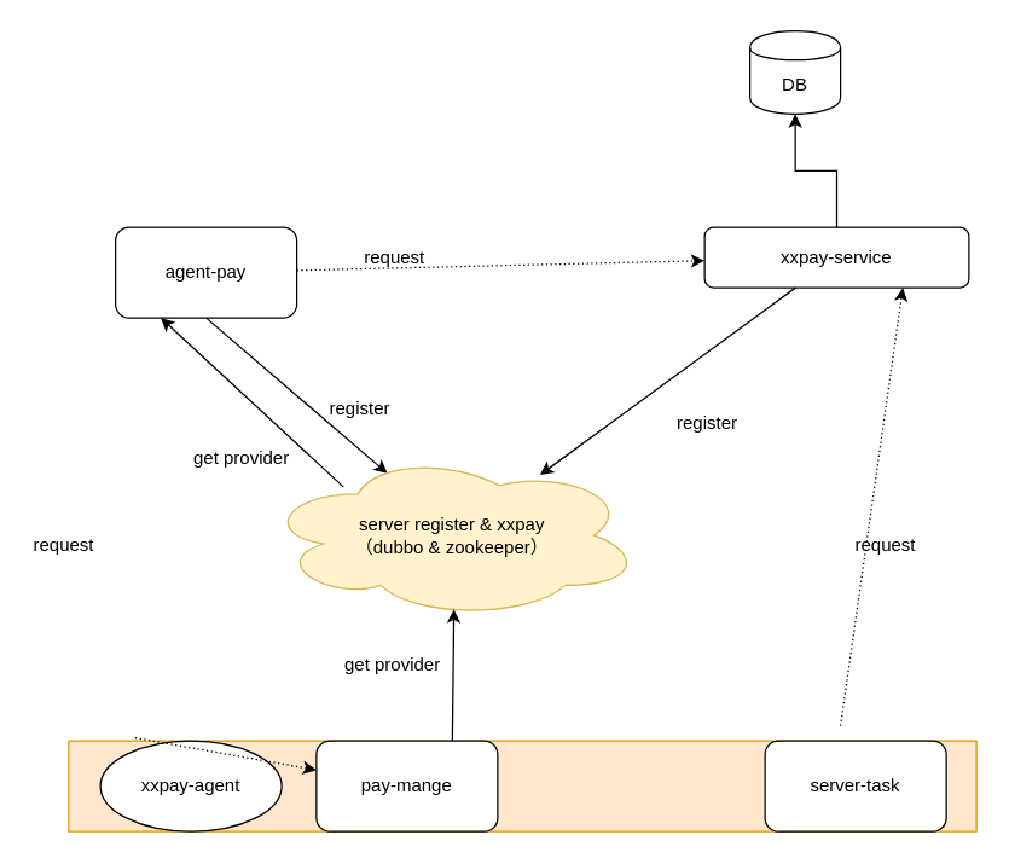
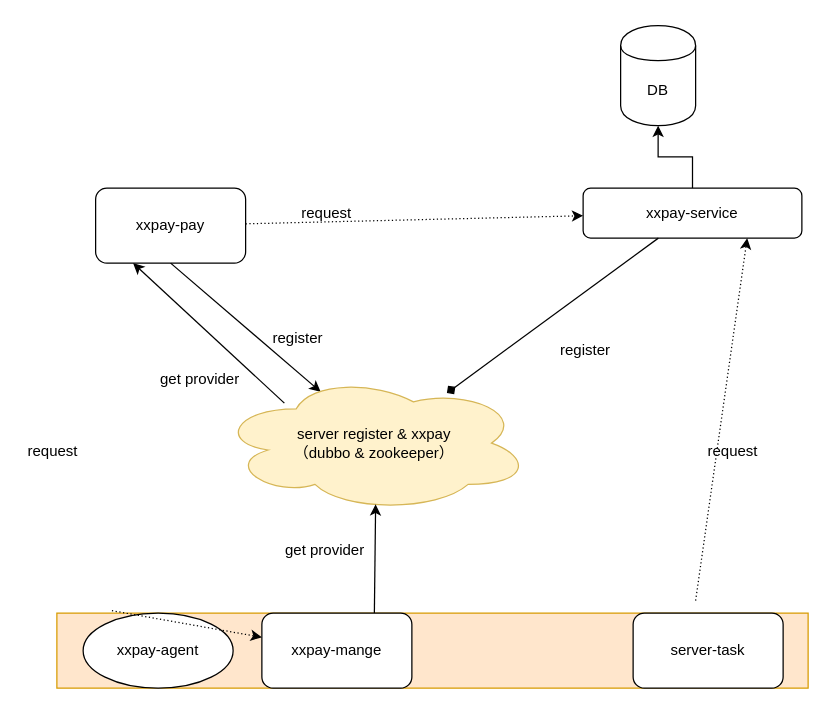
  <mxCell id="0" />
  <mxCell id="1" parent="0" />
  <mxCell id="2" value="" style="rounded=0;whiteSpace=wrap;html=1;fillColor=#ffe6cc;strokeColor=#d79b00;" parent="1" vertex="1"><mxGeometry x="45" y="490" width="601" height="60" as="geometry" /></mxCell>
  <mxCell id="3" style="edgeStyle=orthogonalEdgeStyle;rounded=0;orthogonalLoop=1;jettySize=auto;html=1;exitX=0.5;exitY=0;exitDx=0;exitDy=0;entryX=0.5;entryY=1;entryDx=0;entryDy=0;" edge="1" parent="1" source="4" target="24"><mxGeometry relative="1" as="geometry" /></mxCell>
  <mxCell id="4" value="xxpay-service" style="rounded=1;whiteSpace=wrap;html=1;" parent="1" vertex="1"><mxGeometry x="466" y="150" width="175" height="40" as="geometry" /></mxCell>
- <mxCell id="5" value="agent-pay" style="rounded=1;whiteSpace=wrap;html=1;" parent="1" vertex="1"><mxGeometry x="76" y="150" width="120" height="60" as="geometry" /></mxCell>
+ <mxCell id="5" value="xxpay-pay" style="rounded=1;whiteSpace=wrap;html=1;" parent="1" vertex="1"><mxGeometry x="76" y="150" width="120" height="60" as="geometry" /></mxCell>
  <mxCell id="6" value="" style="endArrow=classic;html=1;exitX=0.5;exitY=1;exitDx=0;exitDy=0;entryX=0.328;entryY=0.127;entryDx=0;entryDy=0;entryPerimeter=0;" parent="1" source="5" target="7" edge="1"><mxGeometry width="50" height="50" relative="1" as="geometry"><mxPoint x="266" y="70" as="sourcePoint" /><mxPoint x="246" y="420" as="targetPoint" /></mxGeometry></mxCell>
  <mxCell id="7" value="server register &amp;amp; xxpay&lt;br&gt;（dubbo &amp;amp; zookeeper）" style="ellipse;shape=cloud;whiteSpace=wrap;html=1;fillColor=#fff2cc;strokeColor=#d6b656;" parent="1" vertex="1"><mxGeometry x="174" y="299" width="250" height="110" as="geometry" /></mxCell>
- <mxCell id="8" value="" style="endArrow=classic;html=1;entryX=0.732;entryY=0.136;entryDx=0;entryDy=0;entryPerimeter=0;" parent="1" source="4" target="7" edge="1"><mxGeometry width="50" height="50" relative="1" as="geometry"><mxPoint x="76" y="620" as="sourcePoint" /><mxPoint x="126" y="570" as="targetPoint" /></mxGeometry></mxCell>
+ <mxCell id="8" value="" style="endArrow=diamond;html=1;entryX=0.732;entryY=0.136;entryDx=0;entryDy=0;entryPerimeter=0;" parent="1" source="4" target="7" edge="1"><mxGeometry width="50" height="50" relative="1" as="geometry"><mxPoint x="76" y="620" as="sourcePoint" /><mxPoint x="126" y="570" as="targetPoint" /></mxGeometry></mxCell>
  <mxCell id="9" value="register" style="text;html=1;resizable=0;points=[];autosize=1;align=left;verticalAlign=top;spacingTop=-4;" parent="1" vertex="1"><mxGeometry x="446" y="270" width="60" height="20" as="geometry" /></mxCell>
  <mxCell id="10" value="register" style="text;html=1;resizable=0;points=[];autosize=1;align=left;verticalAlign=top;spacingTop=-4;" parent="1" vertex="1"><mxGeometry x="216" y="260" width="60" height="20" as="geometry" /></mxCell>
  <mxCell id="11" value="xxpay-agent" style="ellipse;whiteSpace=wrap;html=1;" parent="1" vertex="1"><mxGeometry x="66" y="490" width="120" height="60" as="geometry" /></mxCell>
  <mxCell id="12" value="" style="endArrow=classic;html=1;entryX=0.504;entryY=0.945;entryDx=0;entryDy=0;entryPerimeter=0;exitX=0.5;exitY=0;exitDx=0;exitDy=0;" parent="1" target="7" edge="1"><mxGeometry width="50" height="50" relative="1" as="geometry"><mxPoint x="299" y="490" as="sourcePoint" /><mxPoint x="346" y="420" as="targetPoint" /></mxGeometry></mxCell>
  <mxCell id="13" value="get provider" style="text;html=1;resizable=0;points=[];autosize=1;align=left;verticalAlign=top;spacingTop=-4;" parent="1" vertex="1"><mxGeometry x="226" y="430" width="80" height="20" as="geometry" /></mxCell>
  <mxCell id="14" value="" style="endArrow=classic;html=1;entryX=0.75;entryY=1;entryDx=0;entryDy=0;dashed=1;dashPattern=1 2;" parent="1" target="4" edge="1"><mxGeometry width="50" height="50" relative="1" as="geometry"><mxPoint x="556" y="480" as="sourcePoint" /><mxPoint x="76" y="570" as="targetPoint" /></mxGeometry></mxCell>
  <mxCell id="15" value="" style="endArrow=classic;html=1;dashed=1;dashPattern=1 2;exitX=0.192;exitY=-0.033;exitDx=0;exitDy=0;exitPerimeter=0;" parent="1" source="11" target="23" edge="1"><mxGeometry width="50" height="50" relative="1" as="geometry"><mxPoint x="76" y="270" as="sourcePoint" /><mxPoint x="126" y="220" as="targetPoint" /></mxGeometry></mxCell>
  <mxCell id="16" value="request" style="text;html=1;resizable=0;points=[];autosize=1;align=left;verticalAlign=top;spacingTop=-4;" parent="1" vertex="1"><mxGeometry x="20" y="351" width="60" height="20" as="geometry" /></mxCell>
  <mxCell id="17" value="request" style="text;html=1;resizable=0;points=[];autosize=1;align=left;verticalAlign=top;spacingTop=-4;" parent="1" vertex="1"><mxGeometry x="564" y="351" width="60" height="20" as="geometry" /></mxCell>
  <mxCell id="18" value="" style="endArrow=classic;html=1;entryX=0.25;entryY=1;entryDx=0;entryDy=0;exitX=0.212;exitY=0.209;exitDx=0;exitDy=0;exitPerimeter=0;" parent="1" source="7" target="5" edge="1"><mxGeometry width="50" height="50" relative="1" as="geometry"><mxPoint x="116" y="300" as="sourcePoint" /><mxPoint x="166" y="250" as="targetPoint" /></mxGeometry></mxCell>
  <mxCell id="19" value="get provider" style="text;html=1;resizable=0;points=[];autosize=1;align=left;verticalAlign=top;spacingTop=-4;" parent="1" vertex="1"><mxGeometry x="126" y="293" width="80" height="20" as="geometry" /></mxCell>
  <mxCell id="20" value="" style="endArrow=classic;html=1;dashed=1;dashPattern=1 2;" parent="1" source="5" target="4" edge="1"><mxGeometry width="50" height="50" relative="1" as="geometry"><mxPoint x="236" y="180" as="sourcePoint" /><mxPoint x="286" y="130" as="targetPoint" /></mxGeometry></mxCell>
  <mxCell id="21" value="request&lt;br&gt;" style="text;html=1;resizable=0;points=[];autosize=1;align=left;verticalAlign=top;spacingTop=-4;" parent="1" vertex="1"><mxGeometry x="239" y="160" width="60" height="20" as="geometry" /></mxCell>
  <mxCell id="22" value="server-task" style="rounded=1;whiteSpace=wrap;html=1;" parent="1" vertex="1"><mxGeometry x="506" y="490" width="120" height="60" as="geometry" /></mxCell>
- <mxCell id="23" value="pay-mange" style="rounded=1;whiteSpace=wrap;html=1;" parent="1" vertex="1"><mxGeometry x="209" y="490" width="120" height="60" as="geometry" /></mxCell>
- <mxCell id="24" value="DB" style="shape=cylinder;whiteSpace=wrap;html=1;boundedLbl=1;backgroundOutline=1;" vertex="1" parent="1"><mxGeometry x="496" y="20" width="60" height="55" as="geometry" /></mxCell>
+ <mxCell id="23" value="xxpay-mange" style="rounded=1;whiteSpace=wrap;html=1;" parent="1" vertex="1"><mxGeometry x="209" y="490" width="120" height="60" as="geometry" /></mxCell>
+ <mxCell id="24" value="DB" style="shape=cylinder;whiteSpace=wrap;html=1;boundedLbl=1;backgroundOutline=1;" vertex="1" parent="1"><mxGeometry x="496" y="20" width="60" height="80" as="geometry" /></mxCell>
